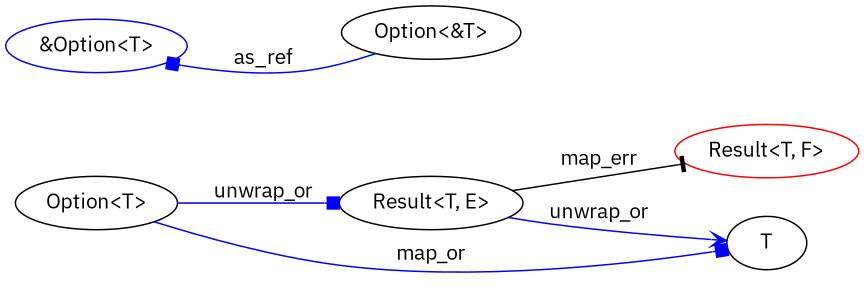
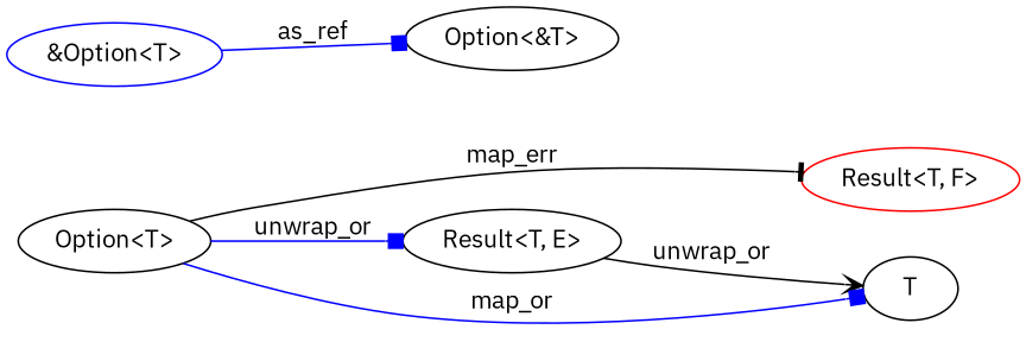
  digraph {
    fontname="IBM Plex Sans"
    rankdir=LR
    node [color=black fontname="IBM Plex Sans"]
    edge [arrowhead=box color=blue fontname="IBM Plex Sans" padding=32]
    n1 [label="Result<T, E>"]
    n2 [color=red label="Result<T, F>"]
    n3 [label=T]
    n4 [color=blue label="&Option<T>"]
    n5 [label="Option<&T>"]
    n6 [label="Option<T>"]
-   n1 -> n2 [arrowhead=tee color=black label=map_err]
-   n1 -> n3 [arrowhead=vee label=unwrap_or]
-   n5 -> n4 [label=as_ref]
+   n6 -> n2 [arrowhead=tee color=black label=map_err]
+   n1 -> n3 [arrowhead=vee color=black label=unwrap_or]
+   n4 -> n5 [label=as_ref]
    n6 -> n1 [label=unwrap_or]
    n6 -> n3 [label=map_or]
  }
